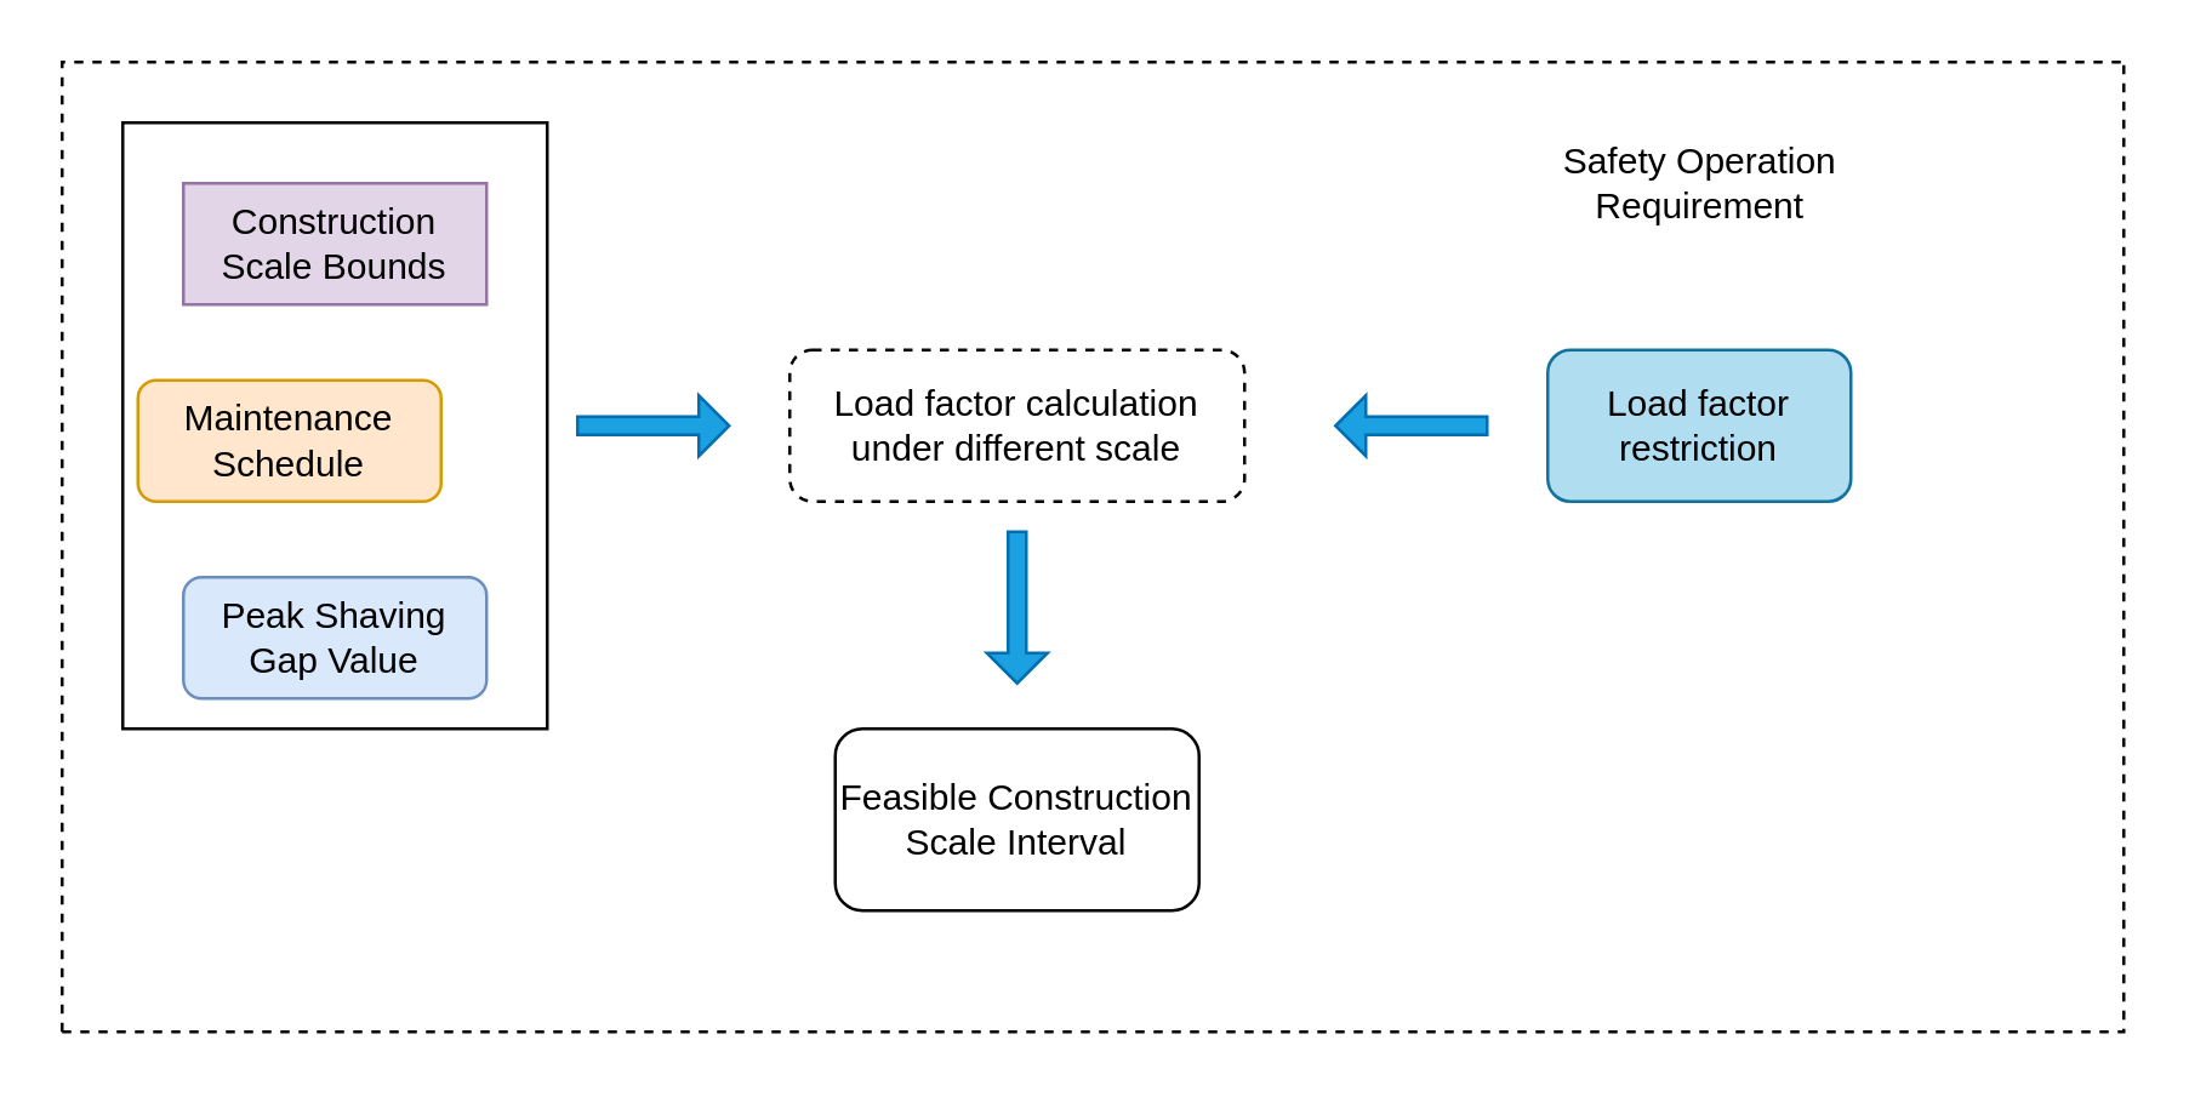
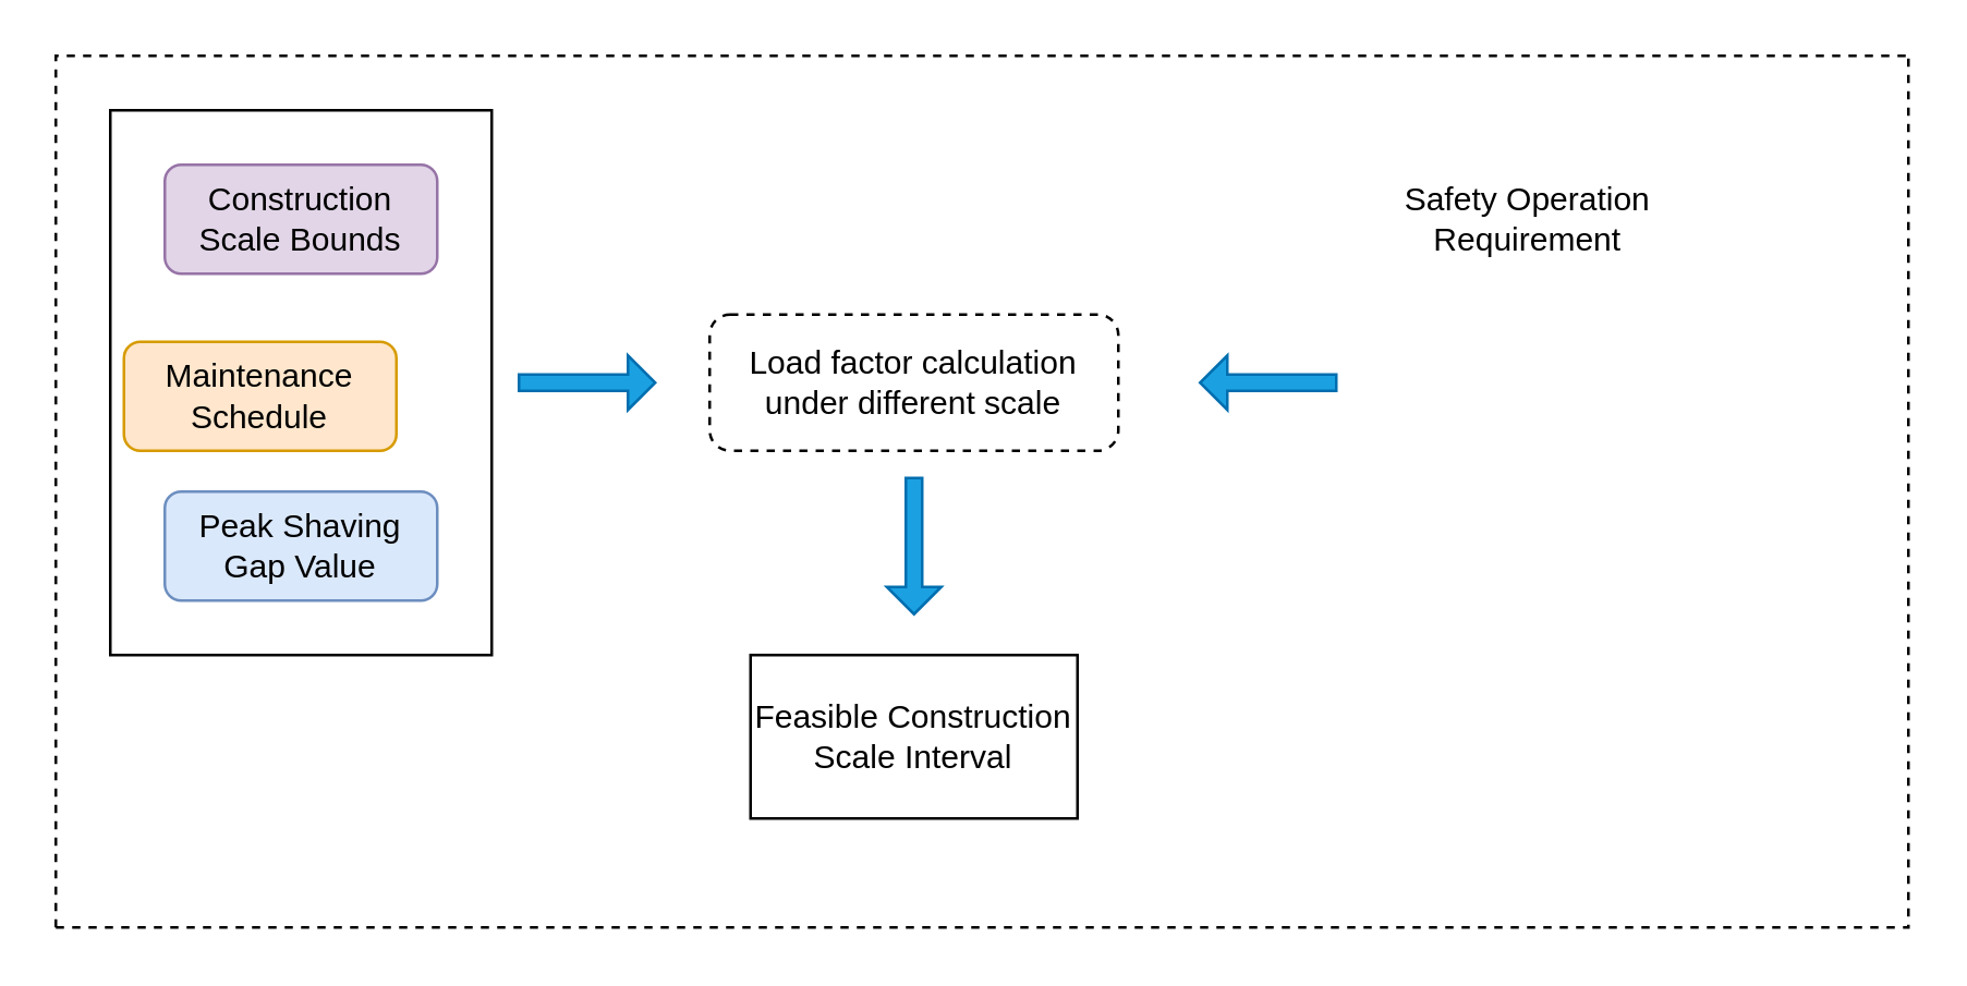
  <mxCell id="0" />
  <mxCell id="1" parent="0" />
  <mxCell id="2" value="" style="endArrow=none;dashed=1;html=1;rounded=0;" edge="1" parent="1"><mxGeometry width="50" height="50" relative="1" as="geometry"><mxPoint x="20" y="340" as="sourcePoint" /><mxPoint x="700" y="20" as="targetPoint" /><Array as="points"><mxPoint x="20" y="20" /></Array></mxGeometry></mxCell>
  <mxCell id="3" value="" style="endArrow=none;dashed=1;html=1;rounded=0;" edge="1" parent="1"><mxGeometry width="50" height="50" relative="1" as="geometry"><mxPoint x="20" y="340" as="sourcePoint" /><mxPoint x="700" y="20" as="targetPoint" /><Array as="points"><mxPoint x="360" y="340" /><mxPoint x="700" y="340" /></Array></mxGeometry></mxCell>
  <mxCell id="4" value="" style="rounded=0;whiteSpace=wrap;html=1;" vertex="1" parent="1"><mxGeometry x="40" y="40" width="140" height="200" as="geometry" /></mxCell>
- <mxCell id="5" value="Construction Scale Bounds" style="whiteSpace=wrap;html=1;fillColor=#e1d5e7;strokeColor=#9673a6;rounded=0;" vertex="1" parent="1"><mxGeometry x="60" y="60" width="100" height="40" as="geometry" /></mxCell>
+ <mxCell id="5" value="Construction Scale Bounds" style="rounded=1;whiteSpace=wrap;html=1;fillColor=#e1d5e7;strokeColor=#9673a6;" vertex="1" parent="1"><mxGeometry x="60" y="60" width="100" height="40" as="geometry" /></mxCell>
  <mxCell id="6" value="Maintenance Schedule" style="rounded=1;whiteSpace=wrap;html=1;fillColor=#ffe6cc;strokeColor=#d79b00;" vertex="1" parent="1"><mxGeometry x="45" y="125" width="100" height="40" as="geometry" /></mxCell>
- <mxCell id="7" value="Peak Shaving Gap Value" style="rounded=1;whiteSpace=wrap;html=1;fillColor=#dae8fc;strokeColor=#6c8ebf;" vertex="1" parent="1"><mxGeometry x="60" y="190" width="100" height="40" as="geometry" /></mxCell>
+ <mxCell id="7" value="Peak Shaving Gap Value" style="rounded=1;whiteSpace=wrap;html=1;fillColor=#dae8fc;strokeColor=#6c8ebf;" vertex="1" parent="1"><mxGeometry x="60" y="180" width="100" height="40" as="geometry" /></mxCell>
  <mxCell id="8" value="" style="shape=singleArrow;whiteSpace=wrap;html=1;fillColor=#1ba1e2;strokeColor=#006EAF;fontColor=#ffffff;" vertex="1" parent="1"><mxGeometry x="190" y="130" width="50" height="20" as="geometry" /></mxCell>
  <mxCell id="9" value="Load factor calculation under different scale" style="rounded=1;whiteSpace=wrap;html=1;dashed=1;" vertex="1" parent="1"><mxGeometry x="260" y="115" width="150" height="50" as="geometry" /></mxCell>
  <mxCell id="10" value="" style="shape=singleArrow;whiteSpace=wrap;html=1;fillColor=#1ba1e2;strokeColor=#006EAF;fontColor=#ffffff;direction=west;" vertex="1" parent="1"><mxGeometry x="440" y="130" width="50" height="20" as="geometry" /></mxCell>
- <mxCell id="11" value="Load factor restriction" style="rounded=1;whiteSpace=wrap;html=1;fillColor=#b1ddf0;strokeColor=#10739e;" vertex="1" parent="1"><mxGeometry x="510" y="115" width="100" height="50" as="geometry" /></mxCell>
- <mxCell id="12" value="Safety Operation &lt;br&gt;Requirement" style="text;html=1;align=center;verticalAlign=middle;resizable=0;points=[];autosize=1;strokeColor=none;fillColor=none;" vertex="1" parent="1"><mxGeometry x="505" y="40" width="110" height="40" as="geometry" /></mxCell>
+ <mxCell id="12" value="Safety Operation &lt;br&gt;Requirement" style="text;html=1;align=center;verticalAlign=middle;resizable=0;points=[];autosize=1;strokeColor=none;fillColor=none;" vertex="1" parent="1"><mxGeometry x="505" y="60" width="110" height="40" as="geometry" /></mxCell>
  <mxCell id="13" value="" style="shape=singleArrow;whiteSpace=wrap;html=1;fillColor=#1ba1e2;strokeColor=#006EAF;fontColor=#ffffff;direction=south;" vertex="1" parent="1"><mxGeometry x="325" y="175" width="20" height="50" as="geometry" /></mxCell>
- <mxCell id="14" value="Feasible Construction Scale Interval" style="rounded=1;whiteSpace=wrap;html=1;" vertex="1" parent="1"><mxGeometry x="275" y="240" width="120" height="60" as="geometry" /></mxCell>
+ <mxCell id="14" value="Feasible Construction Scale Interval" style="whiteSpace=wrap;html=1;rounded=0;" vertex="1" parent="1"><mxGeometry x="275" y="240" width="120" height="60" as="geometry" /></mxCell>
